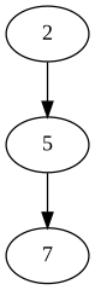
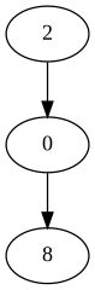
  digraph {
    fontname="Liberation Serif"
    node [fontname="Liberation Serif"]
    edge [fontname="Liberation Serif"]
    n1 [label=2]
-   n2 [label=5]
-   n3 [label=7]
+   n2 [label=0]
+   n3 [label=8]
    n1 -> n2
    n2 -> n3
  }
